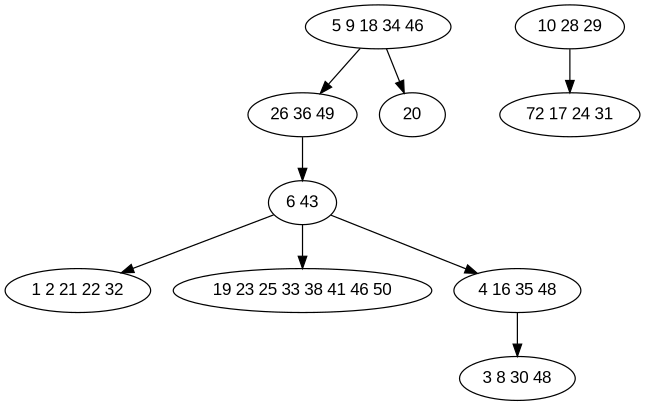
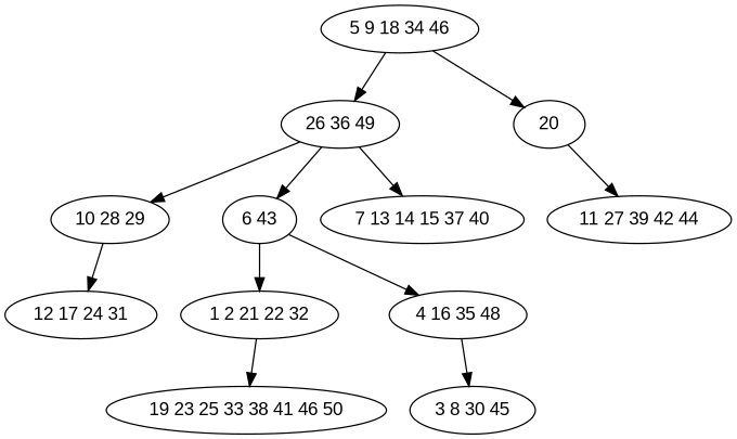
  digraph {
    fontname="Liberation Sans"
    node [fontname="Liberation Sans"]
    edge [fontname="Liberation Sans"]
    n1 [label="5 9 18 34 46"]
    n2 [label="26 36 49"]
    n3 [label=20]
    n4 [label="10 28 29"]
    n5 [label="6 43"]
-   n8 [label="72 17 24 31"]
+   n6 [label="7 13 14 15 37 40"]
+   n7 [label="11 27 39 42 44"]
+   n8 [label="12 17 24 31"]
    n9 [label="1 2 21 22 32"]
    n10 [label="19 23 25 33 38 41 46 50"]
    n11 [label="4 16 35 48"]
-   n12 [label="3 8 30 48"]
+   n12 [label="3 8 30 45"]
    n1 -> n2
    n1 -> n3
+   n2 -> n4
    n2 -> n5
+   n2 -> n6
+   n3 -> n7
    n4 -> n8
    n5 -> n9
-   n5 -> n10
+   n9 -> n10
    n5 -> n11
    n11 -> n12
  }
